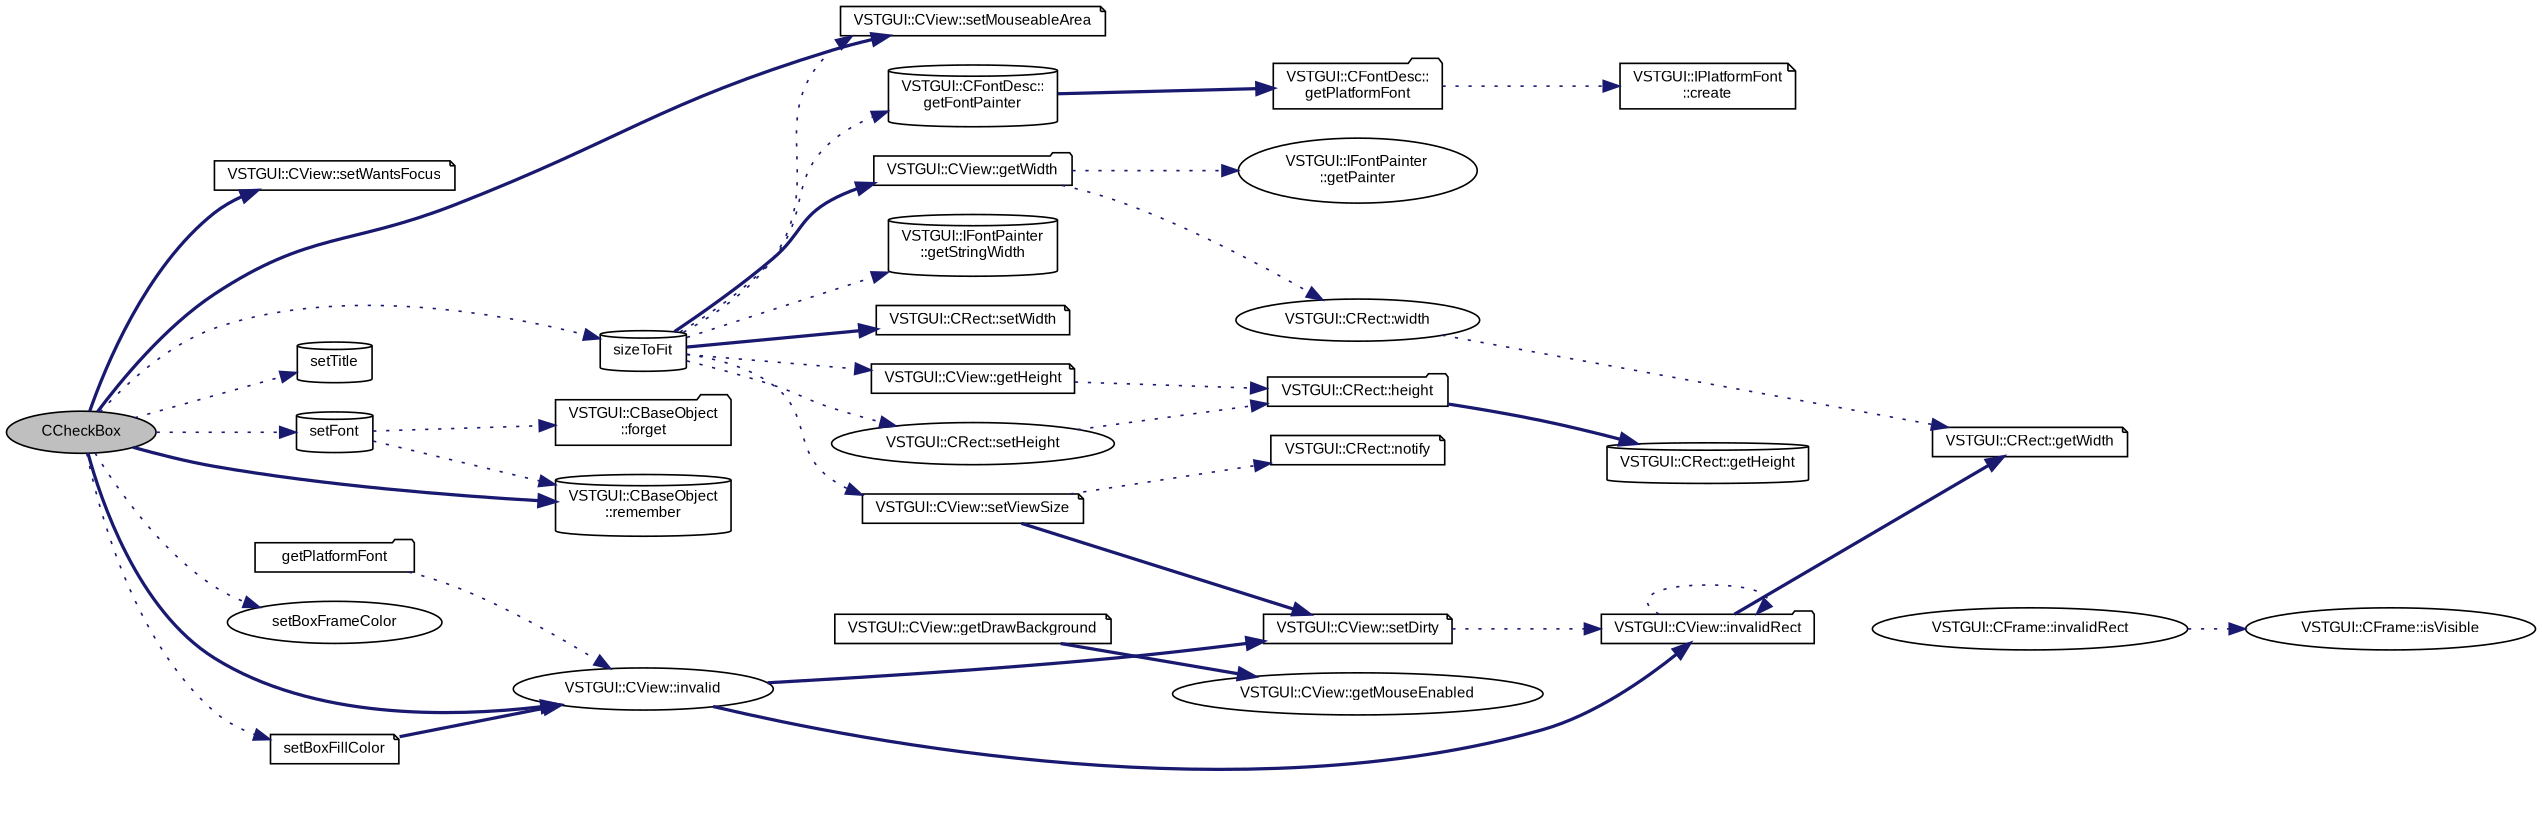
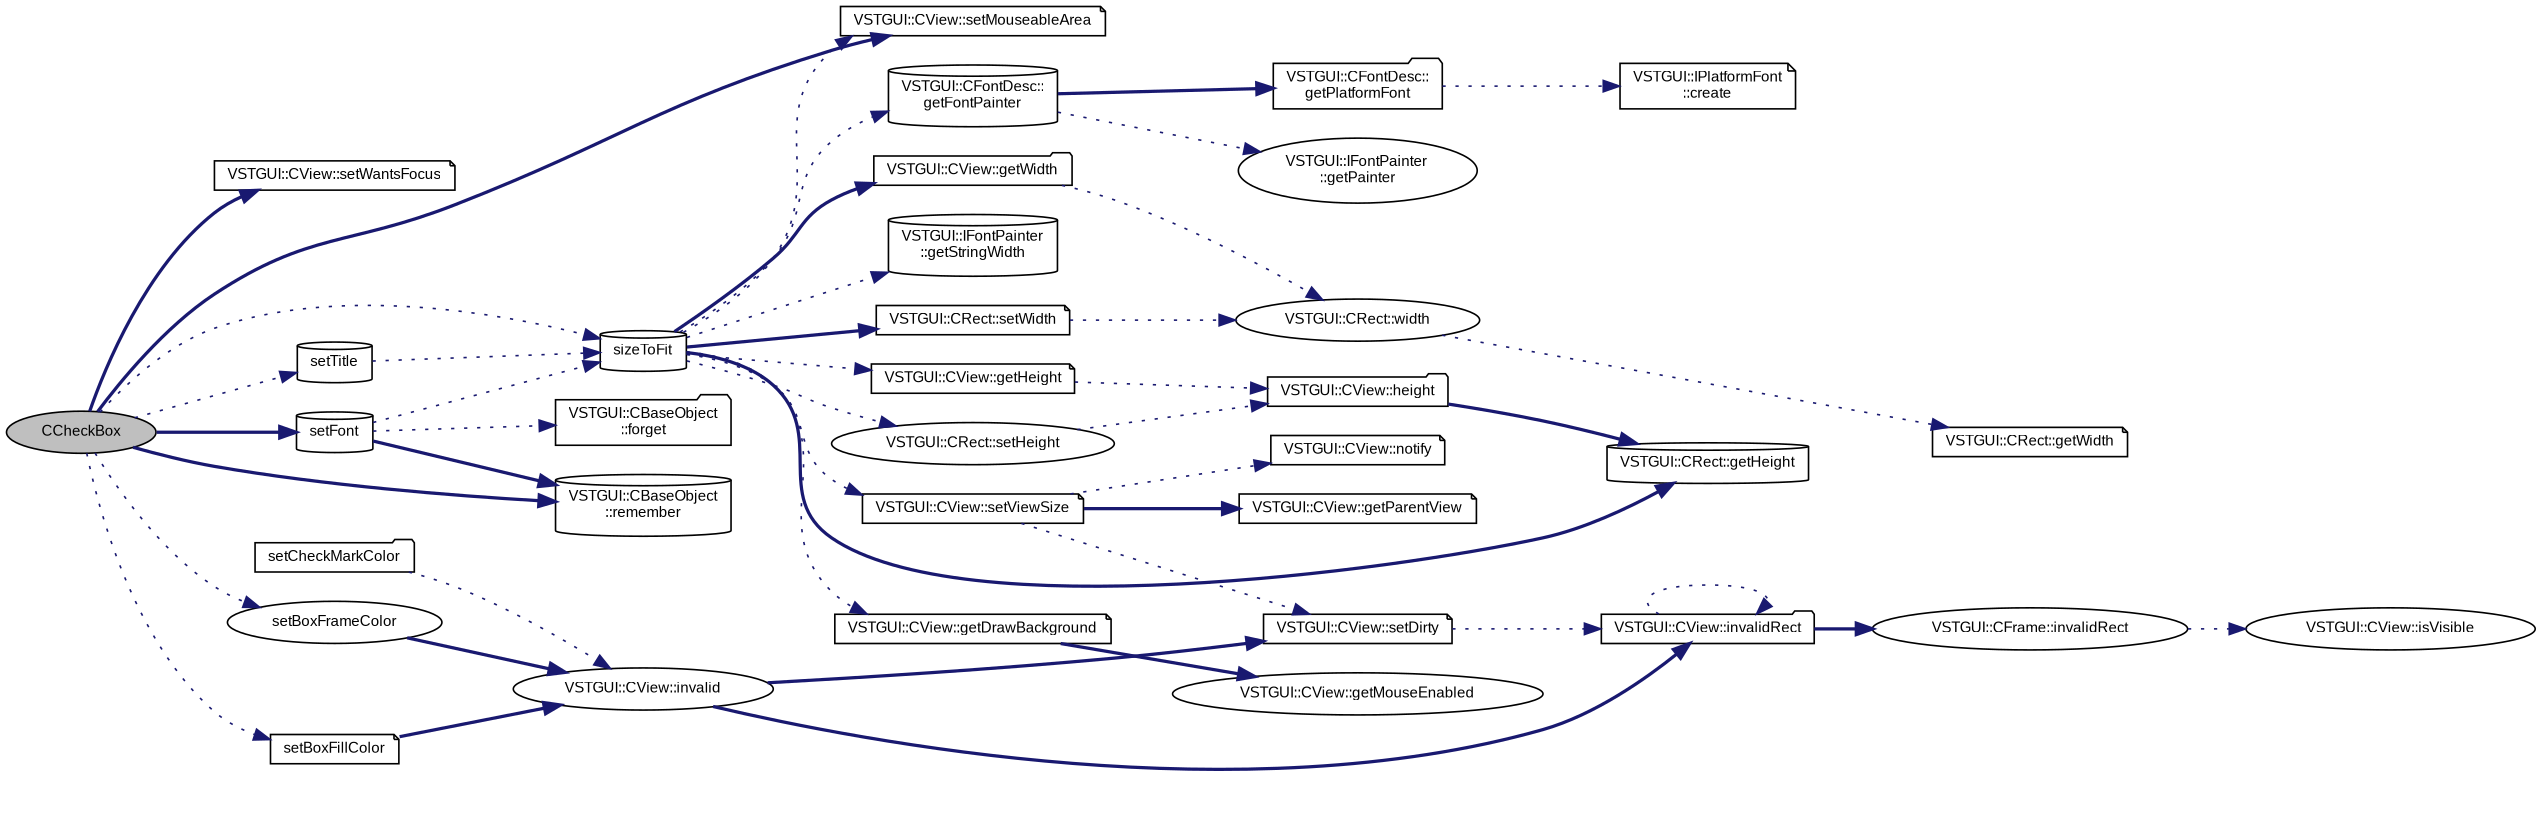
  digraph {
    rankdir=LR
    node [color=black fontname=Arial fontsize=9 shape=note]
    edge [color=midnightblue fontname=Arial fontsize=9 labelfontname=Arial labelfontsize=9 style=dotted]
    n1 [fillcolor=grey75 fontcolor=black height=0.2 label=CCheckBox shape=ellipse style=filled width=0.4]
    n2 [height=0.2 label=setTitle shape=cylinder width=0.4]
    n3 [height=0.2 label=sizeToFit shape=cylinder width=0.4]
    n4 [height=0.2 label=setFont shape=cylinder width=0.4]
    n5 [height=0.2 label="VSTGUI::CBaseObject\l::remember" shape=cylinder width=0.4]
    n6 [height=0.2 label=setBoxFillColor width=0.4]
    n7 [height=0.2 label=setBoxFrameColor shape=ellipse width=0.4]
    n8 [height=0.2 label="VSTGUI::CView::setWantsFocus" width=0.4]
    n9 [height=0.2 label="VSTGUI::CView::setMouseableArea" width=0.4]
    n10 [height=0.2 label="VSTGUI::CFontDesc::\lgetFontPainter" shape=cylinder width=0.4]
    n11 [height=0.2 label="VSTGUI::CView::getDrawBackground" width=0.4]
    n12 [height=0.2 label="VSTGUI::CRect::setWidth" width=0.4]
    n13 [height=0.2 label="VSTGUI::CView::getWidth" shape=folder width=0.4]
    n14 [height=0.2 label="VSTGUI::CRect::setHeight" shape=ellipse width=0.4]
    n15 [height=0.2 label="VSTGUI::CRect::getHeight" shape=cylinder width=0.4]
    n16 [height=0.2 label="VSTGUI::CView::getHeight" width=0.4]
    n17 [height=0.2 label="VSTGUI::IFontPainter\l::getStringWidth" shape=cylinder width=0.4]
    n18 [height=0.2 label="VSTGUI::CView::setViewSize" width=0.4]
    n19 [height=0.2 label="VSTGUI::CBaseObject\l::forget" shape=folder width=0.4]
    n20 [height=0.2 label="VSTGUI::CView::invalid" shape=ellipse width=0.4]
-   n21 [height=0.2 label=getPlatformFont shape=folder width=0.4]
+   n21 [height=0.2 label=setCheckMarkColor shape=folder width=0.4]
    n22 [height=0.2 label="VSTGUI::CFontDesc::\lgetPlatformFont" shape=folder width=0.4]
    n23 [height=0.2 label="VSTGUI::IFontPainter\l::getPainter" shape=ellipse width=0.4]
    n24 [height=0.2 label="VSTGUI::CView::getMouseEnabled" shape=ellipse width=0.4]
    n25 [height=0.2 label="VSTGUI::CRect::width" shape=ellipse width=0.4]
-   n26 [height=0.2 label="VSTGUI::CRect::height" shape=folder width=0.4]
+   n26 [height=0.2 label="VSTGUI::CView::height" shape=folder width=0.4]
    n27 [height=0.2 label="VSTGUI::CView::setDirty" width=0.4]
-   n29 [height=0.2 label="VSTGUI::CRect::notify" width=0.4]
+   n28 [height=0.2 label="VSTGUI::CView::getParentView" width=0.4]
+   n29 [height=0.2 label="VSTGUI::CView::notify" width=0.4]
    n30 [height=0.2 label="VSTGUI::IPlatformFont\l::create" width=0.4]
    n31 [height=0.2 label="VSTGUI::CRect::getWidth" width=0.4]
    n32 [height=0.2 label="VSTGUI::CView::invalidRect" shape=folder width=0.4]
    n33 [height=0.2 label="VSTGUI::CFrame::invalidRect" shape=ellipse width=0.4]
-   n34 [height=0.2 label="VSTGUI::CFrame::isVisible" shape=ellipse width=0.4]
+   n34 [height=0.2 label="VSTGUI::CView::isVisible" shape=ellipse width=0.4]
    n1 -> n2
    n1 -> n3
-   n1 -> n4
+   n1 -> n4 [style=bold]
    n1 -> n5 [style=bold]
    n1 -> n6
    n1 -> n7
    n1 -> n8 [style=bold]
    n1 -> n9 [style=bold]
+   n2 -> n3
    n3 -> n9
    n3 -> n10
+   n3 -> n11
    n3 -> n12 [style=bold]
    n3 -> n13 [style=bold]
    n3 -> n14
+   n3 -> n15 [style=bold]
    n3 -> n16
    n3 -> n17
    n3 -> n18
-   n4 -> n5
+   n4 -> n3
+   n4 -> n5 [style=bold]
    n4 -> n19
    n6 -> n20 [style=bold]
-   n1 -> n20 [style=bold]
+   n7 -> n20 [style=bold]
    n10 -> n22 [style=bold]
-   n13 -> n23
+   n10 -> n23
    n11 -> n24 [style=bold]
+   n12 -> n25
    n13 -> n25
    n14 -> n26
    n16 -> n26
-   n18 -> n27 [style=bold]
+   n18 -> n27
+   n18 -> n28 [style=bold]
    n18 -> n29
    n20 -> n27 [style=bold]
    n20 -> n32 [style=bold]
    n21 -> n20
    n22 -> n30
    n25 -> n31
    n26 -> n15 [style=bold]
    n27 -> n32
    n32 -> n32
-   n32 -> n31 [style=bold]
+   n32 -> n33 [style=bold]
    n33 -> n34
  }
